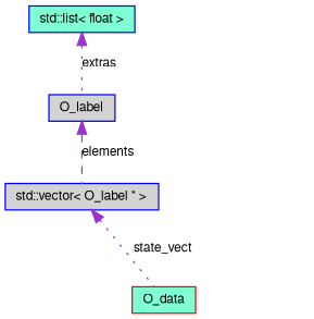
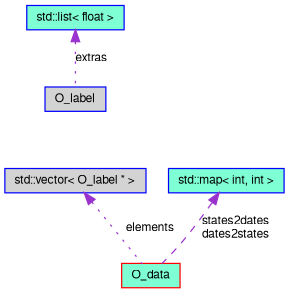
  digraph {
    node [color=blue fillcolor=aquamarine fontname=FreeSans fontsize=10 shape=record style=filled]
    edge [color=darkorchid3 dir=back fontname=FreeSans fontsize=10 labelfontname=FreeSans labelfontsize=10 style=dotted]
    n1 [color=red fontcolor=black height=0.2 label=O_data width=0.4]
    n2 [fillcolor=lightgrey height=0.2 label="std::vector\< O_label * \>" width=0.4]
    n3 [fillcolor=lightgrey height=0.2 label=O_label width=0.4]
    n4 [height=0.2 label="std::list\< float \>" width=0.4]
-   n2 -> n1 [label=state_vect]
-   n3 -> n2 [label=elements style=dashed]
+   n5 [height=0.2 label="std::map\< int, int \>" width=0.4]
+   n2 -> n1 [label=elements]
    n4 -> n3 [label=extras]
+   n5 -> n1 [label="states2dates\ndates2states" style=dashed]
  }
